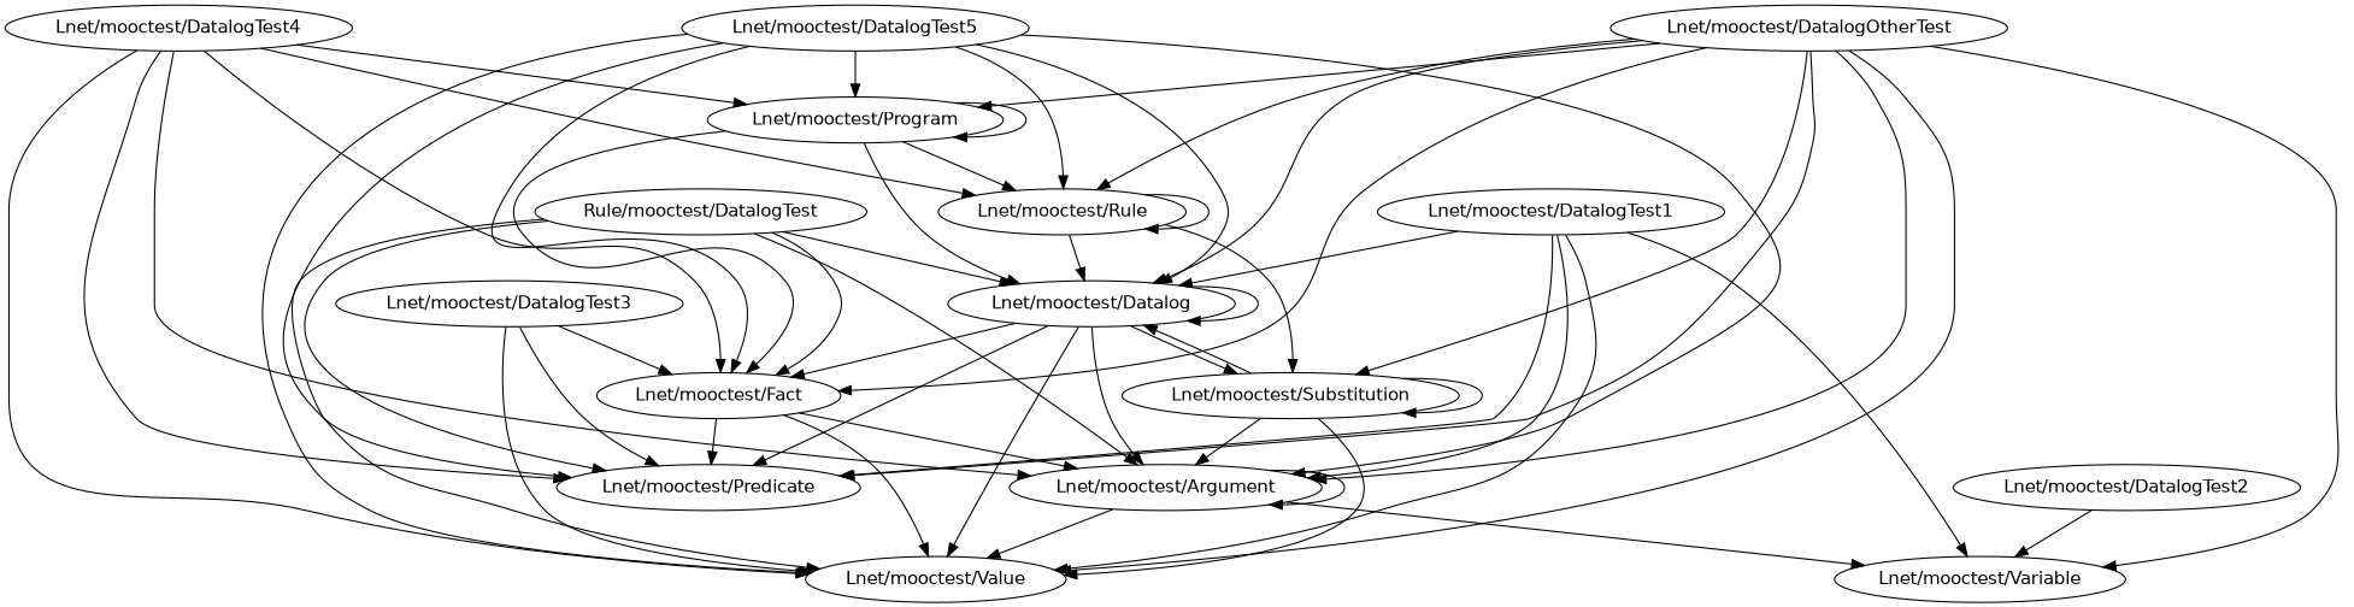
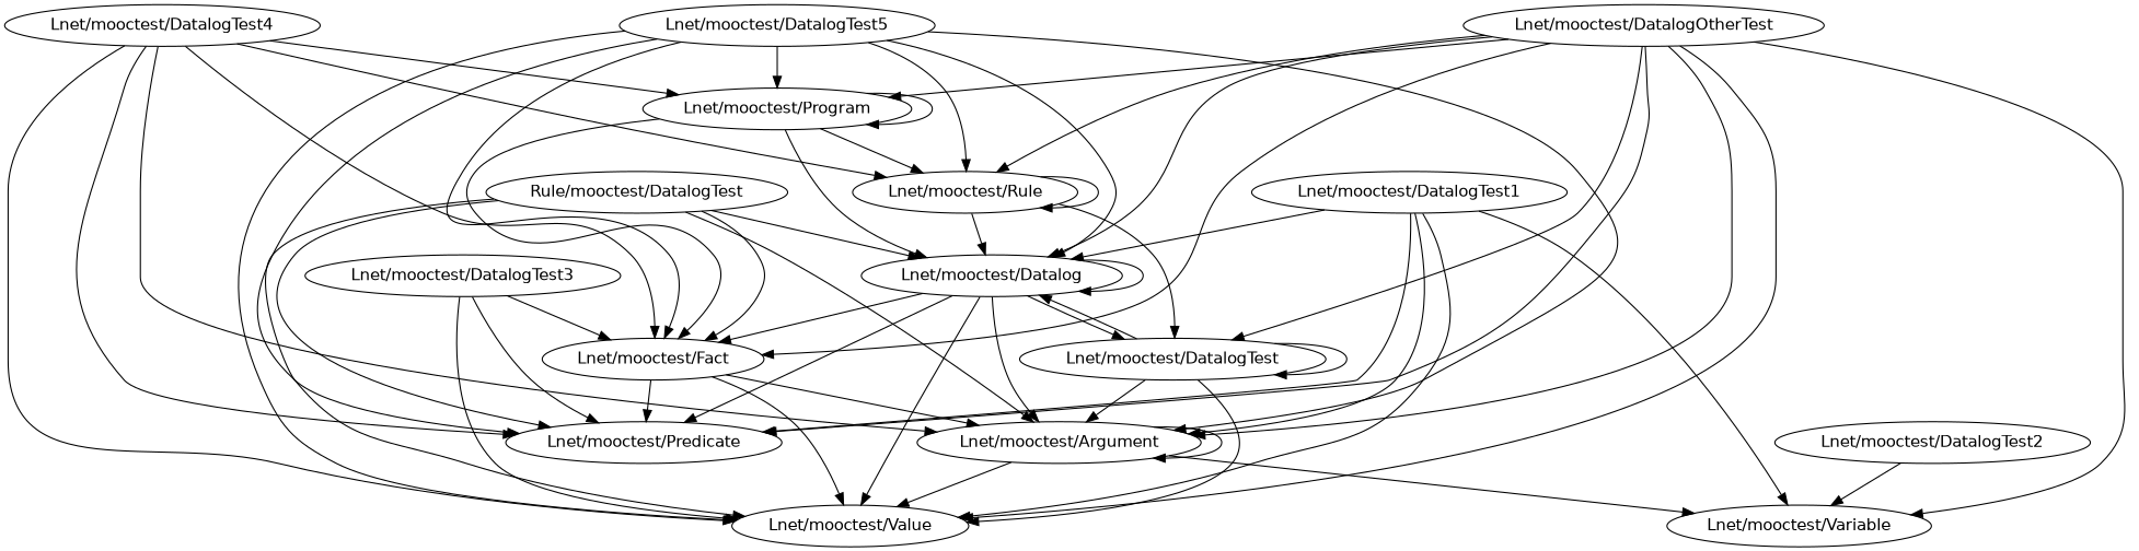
  digraph {
    fontname="DejaVu Sans"
    node [fontname="DejaVu Sans"]
    edge [fontname="DejaVu Sans"]
    "Lnet/mooctest/DatalogOtherTest"
    "Lnet/mooctest/Variable"
    "Lnet/mooctest/Value"
    "Lnet/mooctest/Argument"
    "Lnet/mooctest/Rule"
    "Lnet/mooctest/Datalog"
    "Lnet/mooctest/Fact"
    "Lnet/mooctest/Predicate"
    "Lnet/mooctest/Program"
-   "Lnet/mooctest/Substitution"
+   "Lnet/mooctest/Substitution" [label="Lnet/mooctest/DatalogTest"]
    n11 [label="Rule/mooctest/DatalogTest"]
    "Lnet/mooctest/DatalogTest5"
    "Lnet/mooctest/DatalogTest4"
    "Lnet/mooctest/DatalogTest3"
    "Lnet/mooctest/DatalogTest2"
    "Lnet/mooctest/DatalogTest1"
    "Lnet/mooctest/DatalogOtherTest" -> "Lnet/mooctest/Variable"
    "Lnet/mooctest/DatalogOtherTest" -> "Lnet/mooctest/Value"
    "Lnet/mooctest/DatalogOtherTest" -> "Lnet/mooctest/Argument"
    "Lnet/mooctest/DatalogOtherTest" -> "Lnet/mooctest/Rule"
    "Lnet/mooctest/DatalogOtherTest" -> "Lnet/mooctest/Datalog"
    "Lnet/mooctest/DatalogOtherTest" -> "Lnet/mooctest/Fact"
    "Lnet/mooctest/DatalogOtherTest" -> "Lnet/mooctest/Predicate"
    "Lnet/mooctest/DatalogOtherTest" -> "Lnet/mooctest/Program"
    "Lnet/mooctest/DatalogOtherTest" -> "Lnet/mooctest/Substitution"
    "Lnet/mooctest/Argument" -> "Lnet/mooctest/Variable"
    "Lnet/mooctest/Argument" -> "Lnet/mooctest/Value"
    "Lnet/mooctest/Argument" -> "Lnet/mooctest/Argument"
    "Lnet/mooctest/Rule" -> "Lnet/mooctest/Rule"
    "Lnet/mooctest/Rule" -> "Lnet/mooctest/Datalog"
    "Lnet/mooctest/Rule" -> "Lnet/mooctest/Substitution"
    "Lnet/mooctest/Datalog" -> "Lnet/mooctest/Value"
    "Lnet/mooctest/Datalog" -> "Lnet/mooctest/Argument"
    "Lnet/mooctest/Datalog" -> "Lnet/mooctest/Datalog"
    "Lnet/mooctest/Datalog" -> "Lnet/mooctest/Fact"
    "Lnet/mooctest/Datalog" -> "Lnet/mooctest/Predicate"
    "Lnet/mooctest/Datalog" -> "Lnet/mooctest/Substitution"
    "Lnet/mooctest/Fact" -> "Lnet/mooctest/Value"
    "Lnet/mooctest/Fact" -> "Lnet/mooctest/Argument"
    "Lnet/mooctest/Fact" -> "Lnet/mooctest/Predicate"
    "Lnet/mooctest/Program" -> "Lnet/mooctest/Rule"
    "Lnet/mooctest/Program" -> "Lnet/mooctest/Datalog"
    "Lnet/mooctest/Program" -> "Lnet/mooctest/Fact"
    "Lnet/mooctest/Program" -> "Lnet/mooctest/Program"
    "Lnet/mooctest/Substitution" -> "Lnet/mooctest/Value"
    "Lnet/mooctest/Substitution" -> "Lnet/mooctest/Argument"
    "Lnet/mooctest/Substitution" -> "Lnet/mooctest/Datalog"
    "Lnet/mooctest/Substitution" -> "Lnet/mooctest/Substitution"
    n11 -> "Lnet/mooctest/Value"
    n11 -> "Lnet/mooctest/Argument"
    n11 -> "Lnet/mooctest/Datalog"
    n11 -> "Lnet/mooctest/Fact"
    n11 -> "Lnet/mooctest/Predicate"
    "Lnet/mooctest/DatalogTest5" -> "Lnet/mooctest/Value"
    "Lnet/mooctest/DatalogTest5" -> "Lnet/mooctest/Argument"
    "Lnet/mooctest/DatalogTest5" -> "Lnet/mooctest/Rule"
    "Lnet/mooctest/DatalogTest5" -> "Lnet/mooctest/Datalog"
    "Lnet/mooctest/DatalogTest5" -> "Lnet/mooctest/Fact"
    "Lnet/mooctest/DatalogTest5" -> "Lnet/mooctest/Predicate"
    "Lnet/mooctest/DatalogTest5" -> "Lnet/mooctest/Program"
    "Lnet/mooctest/DatalogTest4" -> "Lnet/mooctest/Value"
    "Lnet/mooctest/DatalogTest4" -> "Lnet/mooctest/Argument"
    "Lnet/mooctest/DatalogTest4" -> "Lnet/mooctest/Rule"
    "Lnet/mooctest/DatalogTest4" -> "Lnet/mooctest/Fact"
    "Lnet/mooctest/DatalogTest4" -> "Lnet/mooctest/Predicate"
    "Lnet/mooctest/DatalogTest4" -> "Lnet/mooctest/Program"
    "Lnet/mooctest/DatalogTest3" -> "Lnet/mooctest/Value"
    "Lnet/mooctest/DatalogTest3" -> "Lnet/mooctest/Fact"
    "Lnet/mooctest/DatalogTest3" -> "Lnet/mooctest/Predicate"
    "Lnet/mooctest/DatalogTest2" -> "Lnet/mooctest/Variable"
    "Lnet/mooctest/DatalogTest1" -> "Lnet/mooctest/Variable"
    "Lnet/mooctest/DatalogTest1" -> "Lnet/mooctest/Value"
    "Lnet/mooctest/DatalogTest1" -> "Lnet/mooctest/Argument"
    "Lnet/mooctest/DatalogTest1" -> "Lnet/mooctest/Datalog"
    "Lnet/mooctest/DatalogTest1" -> "Lnet/mooctest/Predicate"
  }
